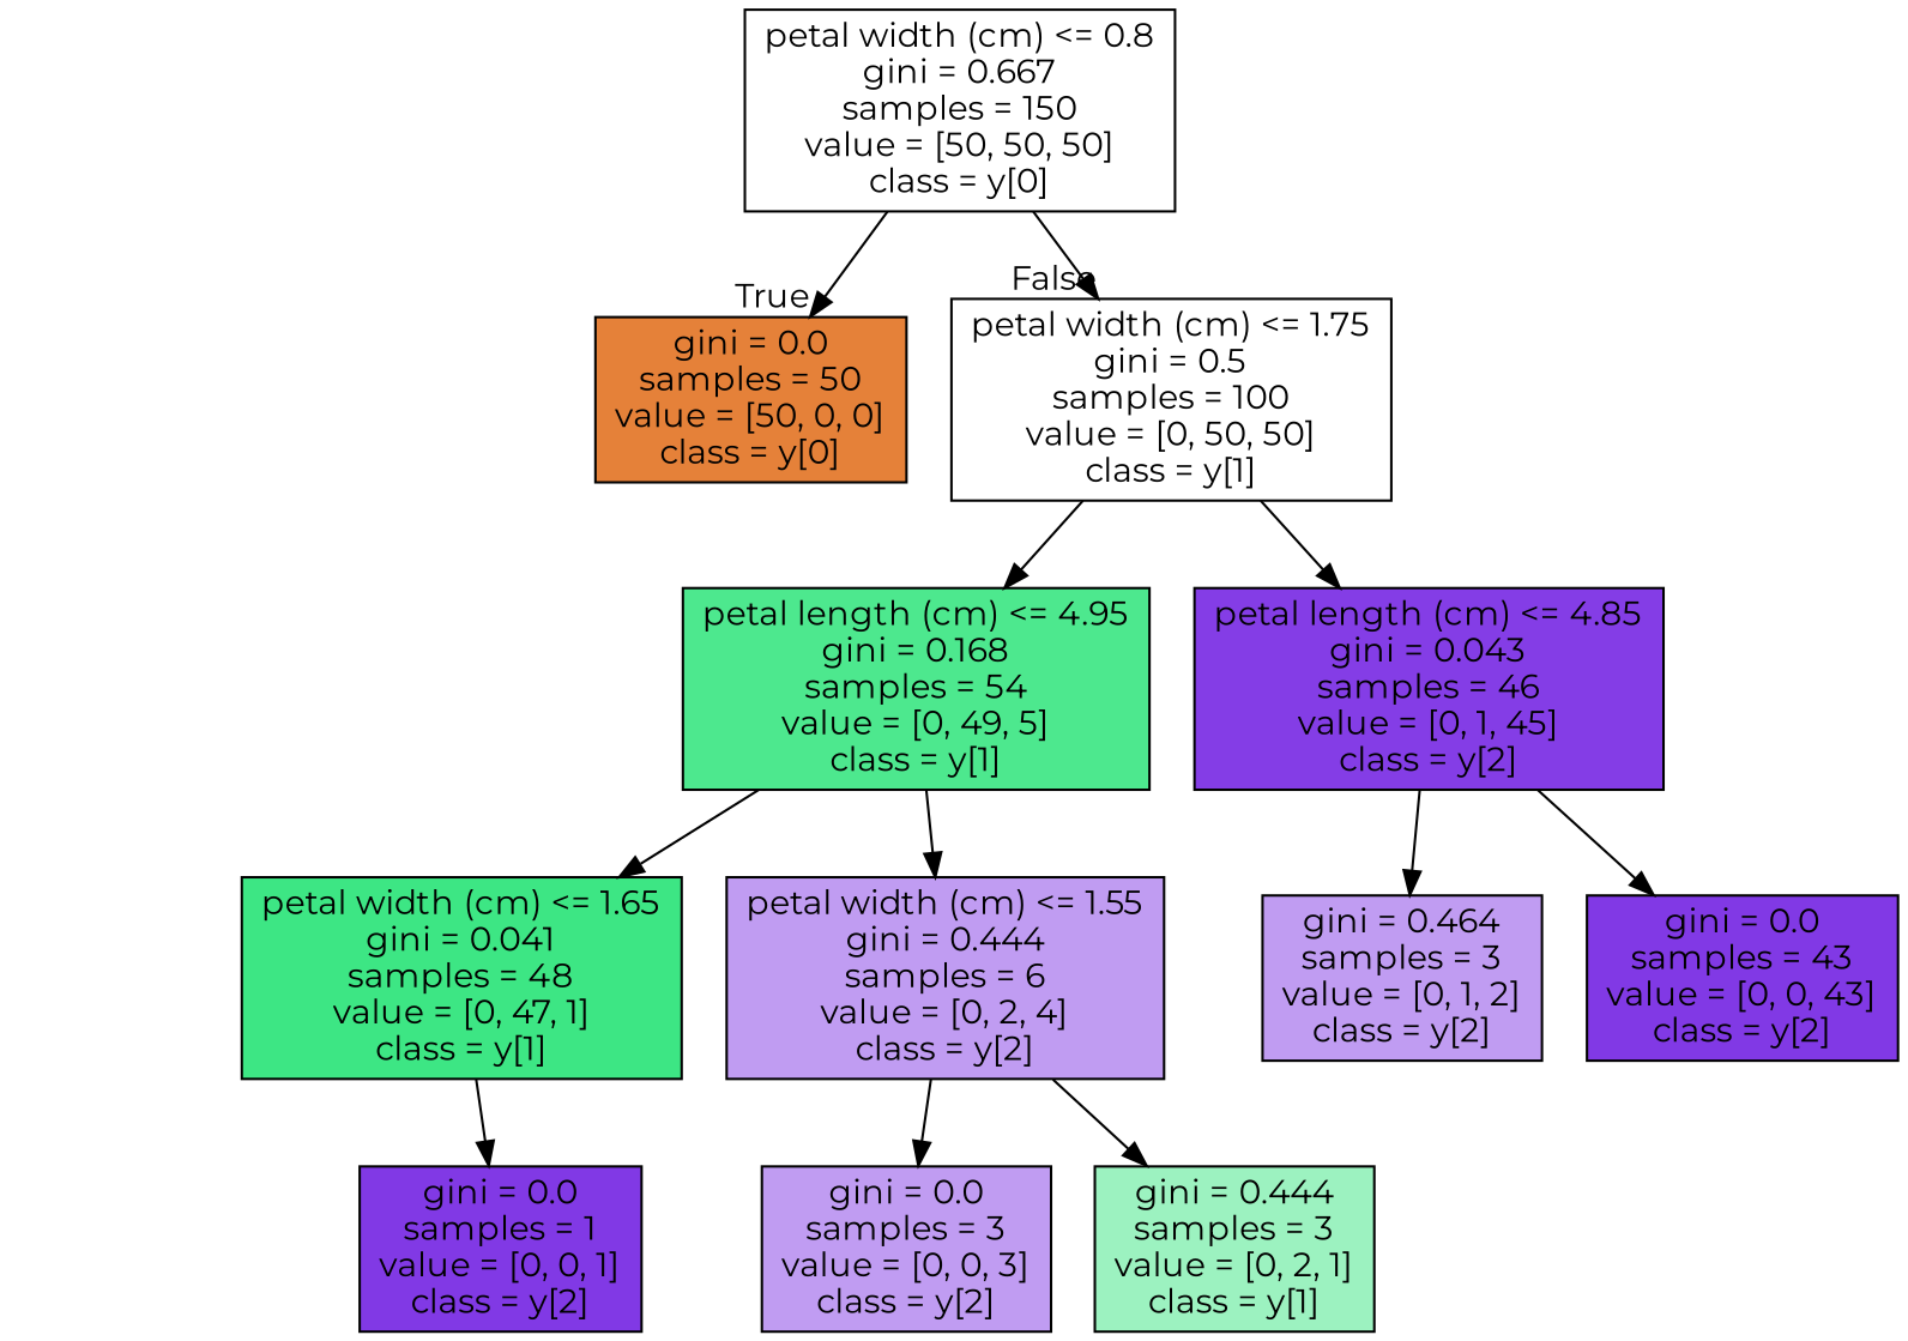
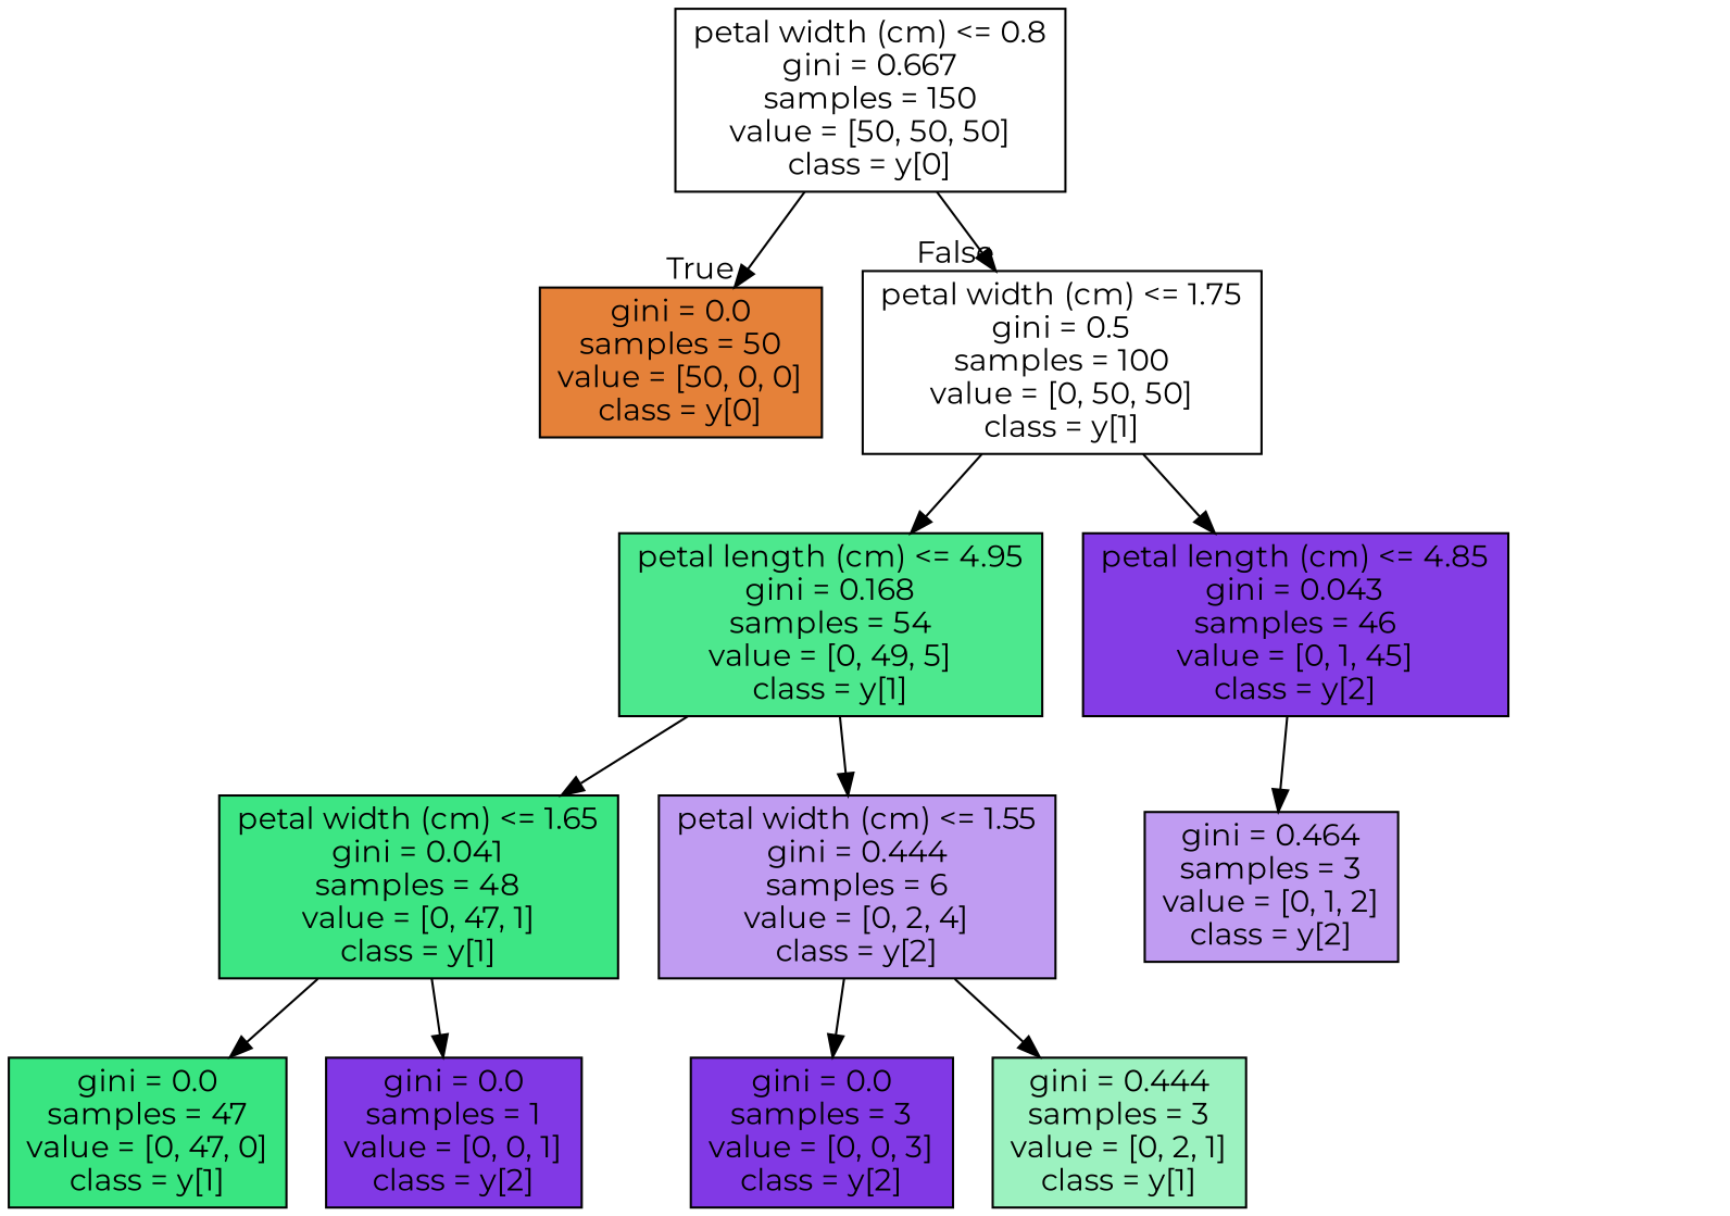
  digraph {
    fontname=Montserrat
    node [color=black fillcolor="#8139e5" fontname=Montserrat shape=box style=filled]
    edge [fontname=Montserrat]
    n1 [fillcolor="#ffffff" label="petal width (cm) <= 0.8\ngini = 0.667\nsamples = 150\nvalue = [50, 50, 50]\nclass = y[0]"]
    n2 [fillcolor="#e58139" label="gini = 0.0\nsamples = 50\nvalue = [50, 0, 0]\nclass = y[0]"]
    n3 [fillcolor="#ffffff" label="petal width (cm) <= 1.75\ngini = 0.5\nsamples = 100\nvalue = [0, 50, 50]\nclass = y[1]"]
    n4 [fillcolor="#4de88e" label="petal length (cm) <= 4.95\ngini = 0.168\nsamples = 54\nvalue = [0, 49, 5]\nclass = y[1]"]
    n5 [fillcolor="#843de6" label="petal length (cm) <= 4.85\ngini = 0.043\nsamples = 46\nvalue = [0, 1, 45]\nclass = y[2]"]
    n6 [fillcolor="#3de684" label="petal width (cm) <= 1.65\ngini = 0.041\nsamples = 48\nvalue = [0, 47, 1]\nclass = y[1]"]
    n7 [fillcolor="#c09cf2" label="petal width (cm) <= 1.55\ngini = 0.444\nsamples = 6\nvalue = [0, 2, 4]\nclass = y[2]"]
    n8 [fillcolor="#c09cf2" label="gini = 0.464\nsamples = 3\nvalue = [0, 1, 2]\nclass = y[2]"]
-   n9 [label="gini = 0.0\nsamples = 43\nvalue = [0, 0, 43]\nclass = y[2]"]
+   n10 [fillcolor="#39e581" label="gini = 0.0\nsamples = 47\nvalue = [0, 47, 0]\nclass = y[1]"]
    n11 [label="gini = 0.0\nsamples = 1\nvalue = [0, 0, 1]\nclass = y[2]"]
-   n12 [fillcolor="#c09cf2" label="gini = 0.0\nsamples = 3\nvalue = [0, 0, 3]\nclass = y[2]"]
+   n12 [label="gini = 0.0\nsamples = 3\nvalue = [0, 0, 3]\nclass = y[2]"]
    n13 [fillcolor="#9cf2c0" label="gini = 0.444\nsamples = 3\nvalue = [0, 2, 1]\nclass = y[1]"]
    n1 -> n2 [headlabel=True labelangle=45 labeldistance=2.5]
    n1 -> n3 [headlabel=False labelangle=-45 labeldistance=2.5]
    n3 -> n4
    n3 -> n5
    n4 -> n6
    n4 -> n7
    n5 -> n8
-   n5 -> n9
+   n6 -> n10
    n6 -> n11
    n7 -> n12
    n7 -> n13
  }
